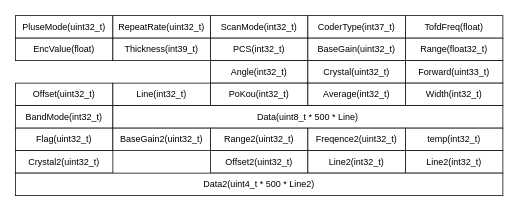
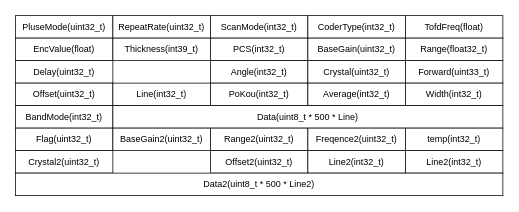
  <mxCell id="0" />
  <mxCell id="1" parent="0" />
  <mxCell id="2" value="PluseMode(uint32_t)" style="rounded=0;whiteSpace=wrap;html=1;" vertex="1" parent="1"><mxGeometry x="20" y="20" width="130" height="30" as="geometry" /></mxCell>
  <mxCell id="3" value="RepeatRate(uint32_t)" style="rounded=0;whiteSpace=wrap;html=1;" vertex="1" parent="1"><mxGeometry x="150" y="20" width="130" height="30" as="geometry" /></mxCell>
  <mxCell id="4" value="ScanMode(int32_t)" style="rounded=0;whiteSpace=wrap;html=1;" vertex="1" parent="1"><mxGeometry x="280" y="20" width="130" height="30" as="geometry" /></mxCell>
- <mxCell id="5" value="CoderType(int37_t)" style="rounded=0;whiteSpace=wrap;html=1;" vertex="1" parent="1"><mxGeometry x="410" y="20" width="130" height="30" as="geometry" /></mxCell>
+ <mxCell id="5" value="CoderType(int32_t)" style="rounded=0;whiteSpace=wrap;html=1;" vertex="1" parent="1"><mxGeometry x="410" y="20" width="130" height="30" as="geometry" /></mxCell>
  <mxCell id="6" value="TofdFreq(float)" style="rounded=0;whiteSpace=wrap;html=1;" vertex="1" parent="1"><mxGeometry x="540" y="20" width="130" height="30" as="geometry" /></mxCell>
  <mxCell id="7" value="EncValue(float)" style="rounded=0;whiteSpace=wrap;html=1;" vertex="1" parent="1"><mxGeometry x="20" y="50" width="130" height="30" as="geometry" /></mxCell>
  <mxCell id="8" value="Thickness(int39_t)" style="rounded=0;whiteSpace=wrap;html=1;" vertex="1" parent="1"><mxGeometry x="150" y="50" width="130" height="30" as="geometry" /></mxCell>
  <mxCell id="9" value="PCS(int32_t)" style="rounded=0;whiteSpace=wrap;html=1;" vertex="1" parent="1"><mxGeometry x="280" y="50" width="130" height="30" as="geometry" /></mxCell>
  <mxCell id="10" value="BaseGain(uint32_t)" style="rounded=0;whiteSpace=wrap;html=1;" vertex="1" parent="1"><mxGeometry x="410" y="50" width="130" height="30" as="geometry" /></mxCell>
  <mxCell id="11" value="Range(float32_t)" style="rounded=0;whiteSpace=wrap;html=1;" vertex="1" parent="1"><mxGeometry x="540" y="50" width="130" height="30" as="geometry" /></mxCell>
+ <mxCell id="12" value="Delay(uint32_t)" style="rounded=0;whiteSpace=wrap;html=1;" vertex="1" parent="1"><mxGeometry x="20" y="80" width="130" height="30" as="geometry" /></mxCell>
  <mxCell id="13" value="Angle(int32_t)" style="rounded=0;whiteSpace=wrap;html=1;" vertex="1" parent="1"><mxGeometry x="280" y="80" width="130" height="30" as="geometry" /></mxCell>
  <mxCell id="14" value="Crystal(uint32_t)" style="rounded=0;whiteSpace=wrap;html=1;" vertex="1" parent="1"><mxGeometry x="410" y="80" width="130" height="30" as="geometry" /></mxCell>
  <mxCell id="15" value="Forward(uint33_t)" style="rounded=0;whiteSpace=wrap;html=1;" vertex="1" parent="1"><mxGeometry x="540" y="80" width="130" height="30" as="geometry" /></mxCell>
  <mxCell id="16" value="Offset(uint32_t)" style="rounded=0;whiteSpace=wrap;html=1;" vertex="1" parent="1"><mxGeometry x="20" y="110" width="130" height="30" as="geometry" /></mxCell>
  <mxCell id="17" value="Line(int32_t)" style="rounded=0;whiteSpace=wrap;html=1;" vertex="1" parent="1"><mxGeometry x="150" y="110" width="130" height="30" as="geometry" /></mxCell>
  <mxCell id="18" value="PoKou(int32_t)" style="rounded=0;whiteSpace=wrap;html=1;" vertex="1" parent="1"><mxGeometry x="280" y="110" width="130" height="30" as="geometry" /></mxCell>
  <mxCell id="19" value="Average(int32_t)" style="rounded=0;whiteSpace=wrap;html=1;" vertex="1" parent="1"><mxGeometry x="410" y="110" width="130" height="30" as="geometry" /></mxCell>
  <mxCell id="20" value="Width(int32_t)" style="rounded=0;whiteSpace=wrap;html=1;" vertex="1" parent="1"><mxGeometry x="540" y="110" width="130" height="30" as="geometry" /></mxCell>
  <mxCell id="21" value="BandMode(int32_t)" style="rounded=0;whiteSpace=wrap;html=1;" vertex="1" parent="1"><mxGeometry x="20" y="140" width="130" height="30" as="geometry" /></mxCell>
  <mxCell id="22" value="Data(uint8_t * 500 * Line)" style="rounded=0;whiteSpace=wrap;html=1;" vertex="1" parent="1"><mxGeometry x="150" y="140" width="520" height="30" as="geometry" /></mxCell>
  <mxCell id="23" value="Flag(uint32_t)" style="rounded=0;whiteSpace=wrap;html=1;" vertex="1" parent="1"><mxGeometry x="20" y="170" width="130" height="30" as="geometry" /></mxCell>
  <mxCell id="24" value="BaseGain2(uint32_t)" style="rounded=0;whiteSpace=wrap;html=1;" vertex="1" parent="1"><mxGeometry x="150" y="170" width="130" height="30" as="geometry" /></mxCell>
  <mxCell id="25" value="Range2(uint32_t)" style="rounded=0;whiteSpace=wrap;html=1;" vertex="1" parent="1"><mxGeometry x="280" y="170" width="130" height="30" as="geometry" /></mxCell>
  <mxCell id="26" value="Freqence2(uint32_t)" style="rounded=0;whiteSpace=wrap;html=1;" vertex="1" parent="1"><mxGeometry x="410" y="170" width="130" height="30" as="geometry" /></mxCell>
  <mxCell id="27" value="temp(int32_t)" style="rounded=0;whiteSpace=wrap;html=1;" vertex="1" parent="1"><mxGeometry x="540" y="170" width="130" height="30" as="geometry" /></mxCell>
  <mxCell id="28" value="Crystal2(uint32_t)" style="rounded=0;whiteSpace=wrap;html=1;" vertex="1" parent="1"><mxGeometry x="20" y="200" width="130" height="30" as="geometry" /></mxCell>
  <mxCell id="29" value="Offset2(uint32_t)" style="rounded=0;whiteSpace=wrap;html=1;" vertex="1" parent="1"><mxGeometry x="280" y="200" width="130" height="30" as="geometry" /></mxCell>
  <mxCell id="30" value="Line2(int32_t)" style="rounded=0;whiteSpace=wrap;html=1;" vertex="1" parent="1"><mxGeometry x="410" y="200" width="130" height="30" as="geometry" /></mxCell>
  <mxCell id="31" value="Line2(int32_t)" style="rounded=0;whiteSpace=wrap;html=1;" vertex="1" parent="1"><mxGeometry x="540" y="200" width="130" height="30" as="geometry" /></mxCell>
- <mxCell id="32" value="Data2(uint4_t * 500 * Line2)" style="rounded=0;whiteSpace=wrap;html=1;" vertex="1" parent="1"><mxGeometry x="20" y="230" width="650" height="30" as="geometry" /></mxCell>
+ <mxCell id="32" value="Data2(uint8_t * 500 * Line2)" style="rounded=0;whiteSpace=wrap;html=1;" vertex="1" parent="1"><mxGeometry x="20" y="230" width="650" height="30" as="geometry" /></mxCell>
